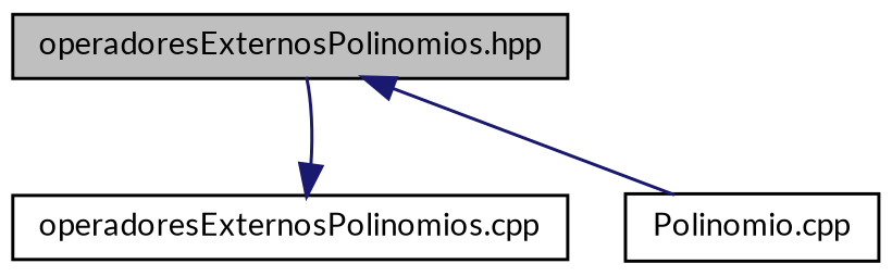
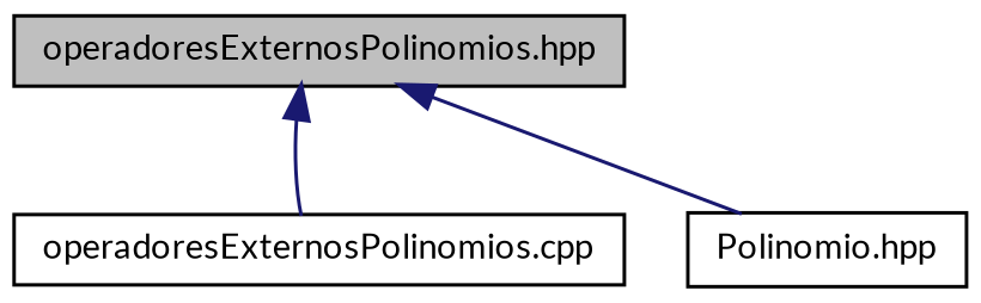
  digraph {
    fontname=Lato
    node [color=black fillcolor=white fontname=Lato fontsize=10 shape=record style=filled]
    edge [color=midnightblue dir=back fontname=Lato fontsize=10 labelfontname=Helvetica labelfontsize=10 style=solid]
    n1 [fillcolor=grey75 fontcolor=black height=0.2 label="operadoresExternosPolinomios.hpp" width=0.4]
    n2 [height=0.2 label="operadoresExternosPolinomios.cpp" width=0.4]
-   n3 [height=0.2 label="Polinomio.cpp" width=0.4]
-   n2 -> n1
+   n3 [height=0.2 label="Polinomio.hpp" width=0.4]
+   n1 -> n2
    n1 -> n3
  }
